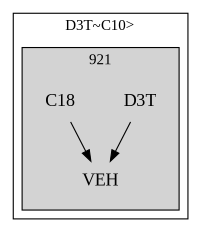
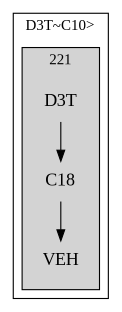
  strict digraph {
    compound=false
    fontname="Liberation Serif"
    labelloc=t
    node [fontname="Liberation Serif" fontsize=16 shape=plaintext]
    edge [fontname="Liberation Serif"]
    n1 [label=VEH]
    n2 [label=D3T]
    n3 [label=C18]
    subgraph cluster_1 {
      label="D3T~C10>"
      subgraph cluster_2 {
-       label=921
+       label=221
        style=filled
        n1
        n2
        n3
      }
    }
-   n2 -> n1
+   n2 -> n3
    n3 -> n1
  }
